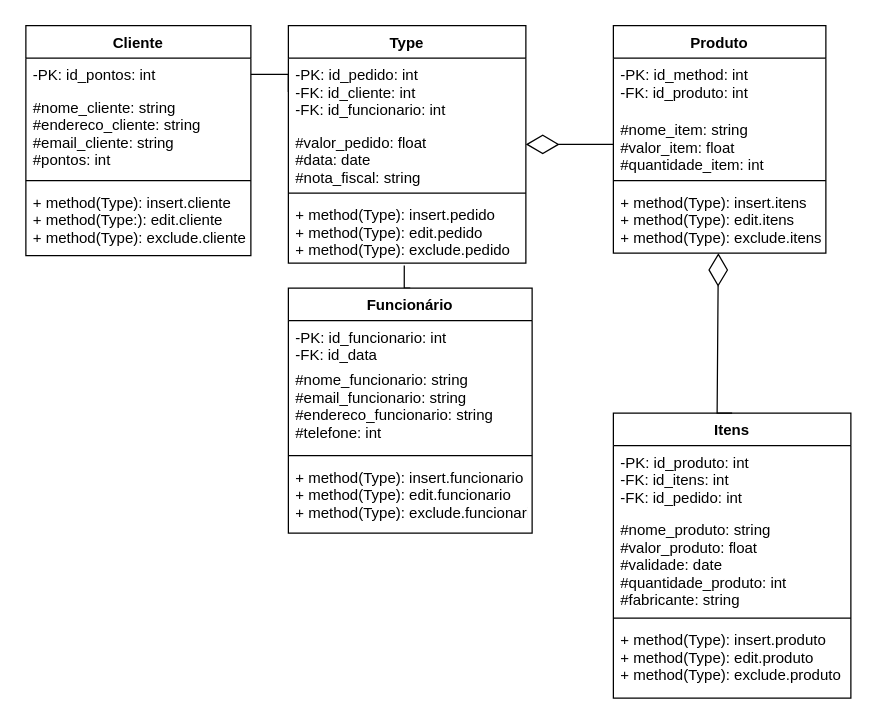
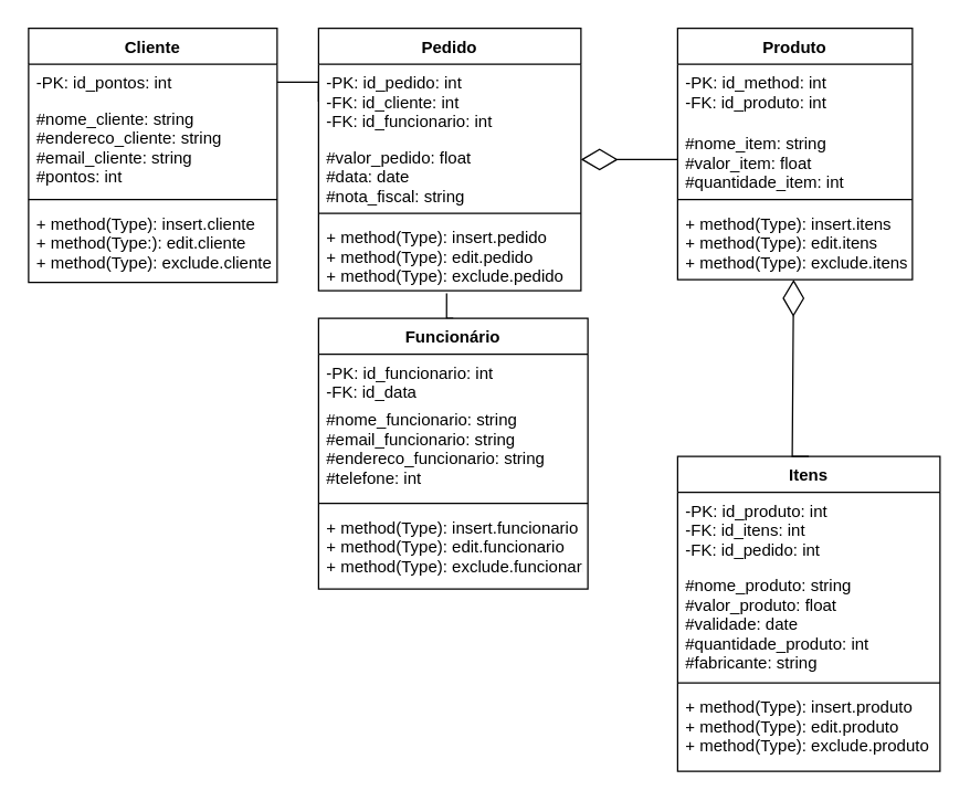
  <mxCell id="0" />
  <mxCell id="1" parent="0" />
  <mxCell id="2" value="Itens" style="swimlane;fontStyle=1;align=center;verticalAlign=top;childLayout=stackLayout;horizontal=1;startSize=26;horizontalStack=0;resizeParent=1;resizeParentMax=0;resizeLast=0;collapsible=1;marginBottom=0;" parent="1" vertex="1"><mxGeometry x="490" y="330" width="190" height="228" as="geometry"><mxRectangle x="150" y="630" width="100" height="26" as="alternateBounds" /></mxGeometry></mxCell>
  <mxCell id="3" value="-PK: id_produto: int&#10;-FK: id_itens: int&#10;-FK: id_pedido: int" style="text;strokeColor=none;fillColor=none;align=left;verticalAlign=top;spacingLeft=4;spacingRight=4;overflow=hidden;rotatable=0;points=[[0,0.5],[1,0.5]];portConstraint=eastwest;" parent="2" vertex="1"><mxGeometry y="26" width="190" height="54" as="geometry" /></mxCell>
  <mxCell id="4" value="#nome_produto: string&#10;#valor_produto: float&#10;#validade: date&#10;#quantidade_produto: int&#10;#fabricante: string" style="text;strokeColor=none;fillColor=none;align=left;verticalAlign=top;spacingLeft=4;spacingRight=4;overflow=hidden;rotatable=0;points=[[0,0.5],[1,0.5]];portConstraint=eastwest;" vertex="1" parent="2"><mxGeometry y="80" width="190" height="80" as="geometry" /></mxCell>
  <mxCell id="5" value="" style="line;strokeWidth=1;fillColor=none;align=left;verticalAlign=middle;spacingTop=-1;spacingLeft=3;spacingRight=3;rotatable=0;labelPosition=right;points=[];portConstraint=eastwest;" parent="2" vertex="1"><mxGeometry y="160" width="190" height="8" as="geometry" /></mxCell>
  <mxCell id="6" value="+ method(Type): insert.produto&#10;+ method(Type): edit.produto&#10;+ method(Type): exclude.produto" style="text;strokeColor=none;fillColor=none;align=left;verticalAlign=top;spacingLeft=4;spacingRight=4;overflow=hidden;rotatable=0;points=[[0,0.5],[1,0.5]];portConstraint=eastwest;fontSize=12;" parent="2" vertex="1"><mxGeometry y="168" width="190" height="60" as="geometry" /></mxCell>
  <mxCell id="7" style="edgeStyle=orthogonalEdgeStyle;rounded=0;orthogonalLoop=1;jettySize=auto;html=1;exitX=0.5;exitY=0;exitDx=0;exitDy=0;entryX=0.488;entryY=1.038;entryDx=0;entryDy=0;entryPerimeter=0;endArrow=none;endFill=0;" parent="1" source="8" target="17" edge="1"><mxGeometry relative="1" as="geometry" /></mxCell>
  <mxCell id="8" value="Funcionário" style="swimlane;fontStyle=1;align=center;verticalAlign=top;childLayout=stackLayout;horizontal=1;startSize=26;horizontalStack=0;resizeParent=1;resizeParentMax=0;resizeLast=0;collapsible=1;marginBottom=0;" parent="1" vertex="1"><mxGeometry x="230" y="230" width="195" height="196" as="geometry" /></mxCell>
  <mxCell id="9" value="-PK: id_funcionario: int&#10;-FK: id_data" style="text;strokeColor=none;fillColor=none;align=left;verticalAlign=top;spacingLeft=4;spacingRight=4;overflow=hidden;rotatable=0;points=[[0,0.5],[1,0.5]];portConstraint=eastwest;" parent="8" vertex="1"><mxGeometry y="26" width="195" height="34" as="geometry" /></mxCell>
  <mxCell id="10" value="#nome_funcionario: string&#10;#email_funcionario: string&#10;#endereco_funcionario: string&#10;#telefone: int" style="text;strokeColor=none;fillColor=none;align=left;verticalAlign=top;spacingLeft=4;spacingRight=4;overflow=hidden;rotatable=0;points=[[0,0.5],[1,0.5]];portConstraint=eastwest;" parent="8" vertex="1"><mxGeometry y="60" width="195" height="70" as="geometry" /></mxCell>
  <mxCell id="11" value="" style="line;strokeWidth=1;fillColor=none;align=left;verticalAlign=middle;spacingTop=-1;spacingLeft=3;spacingRight=3;rotatable=0;labelPosition=right;points=[];portConstraint=eastwest;" parent="8" vertex="1"><mxGeometry y="130" width="195" height="8" as="geometry" /></mxCell>
  <mxCell id="12" value="+ method(Type): insert.funcionario&#10;+ method(Type): edit.funcionario&#10;+ method(Type): exclude.funcionario" style="text;strokeColor=none;fillColor=none;align=left;verticalAlign=top;spacingLeft=4;spacingRight=4;overflow=hidden;rotatable=0;points=[[0,0.5],[1,0.5]];portConstraint=eastwest;" parent="8" vertex="1"><mxGeometry y="138" width="195" height="58" as="geometry" /></mxCell>
- <mxCell id="13" value="Type" style="swimlane;fontStyle=1;align=center;verticalAlign=top;childLayout=stackLayout;horizontal=1;startSize=26;horizontalStack=0;resizeParent=1;resizeParentMax=0;resizeLast=0;collapsible=1;marginBottom=0;" parent="1" vertex="1"><mxGeometry x="230" y="20" width="190" height="190" as="geometry" /></mxCell>
+ <mxCell id="13" value="Pedido" style="swimlane;fontStyle=1;align=center;verticalAlign=top;childLayout=stackLayout;horizontal=1;startSize=26;horizontalStack=0;resizeParent=1;resizeParentMax=0;resizeLast=0;collapsible=1;marginBottom=0;" parent="1" vertex="1"><mxGeometry x="230" y="20" width="190" height="190" as="geometry" /></mxCell>
  <mxCell id="14" value="-PK: id_pedido: int&#10;-FK: id_cliente: int&#10;-FK: id_funcionario: int" style="text;strokeColor=none;fillColor=none;align=left;verticalAlign=top;spacingLeft=4;spacingRight=4;overflow=hidden;rotatable=0;points=[[0,0.5],[1,0.5]];portConstraint=eastwest;" parent="13" vertex="1"><mxGeometry y="26" width="190" height="54" as="geometry" /></mxCell>
  <mxCell id="15" value="#valor_pedido: float&#10;#data: date&#10;#nota_fiscal: string" style="text;strokeColor=none;fillColor=none;align=left;verticalAlign=top;spacingLeft=4;spacingRight=4;overflow=hidden;rotatable=0;points=[[0,0.5],[1,0.5]];portConstraint=eastwest;" parent="13" vertex="1"><mxGeometry y="80" width="190" height="50" as="geometry" /></mxCell>
  <mxCell id="16" value="" style="line;strokeWidth=1;fillColor=none;align=left;verticalAlign=middle;spacingTop=-1;spacingLeft=3;spacingRight=3;rotatable=0;labelPosition=right;points=[];portConstraint=eastwest;" parent="13" vertex="1"><mxGeometry y="130" width="190" height="8" as="geometry" /></mxCell>
  <mxCell id="17" value="+ method(Type): insert.pedido&#10;+ method(Type): edit.pedido&#10;+ method(Type): exclude.pedido" style="text;strokeColor=none;fillColor=none;align=left;verticalAlign=top;spacingLeft=4;spacingRight=4;overflow=hidden;rotatable=0;points=[[0,0.5],[1,0.5]];portConstraint=eastwest;fontSize=12;" parent="13" vertex="1"><mxGeometry y="138" width="190" height="52" as="geometry" /></mxCell>
  <mxCell id="18" value="Produto" style="swimlane;fontStyle=1;align=center;verticalAlign=top;childLayout=stackLayout;horizontal=1;startSize=26;horizontalStack=0;resizeParent=1;resizeParentMax=0;resizeLast=0;collapsible=1;marginBottom=0;" parent="1" vertex="1"><mxGeometry x="490" y="20" width="170" height="182" as="geometry" /></mxCell>
  <mxCell id="19" value="-PK: id_method: int&#10;-FK: id_produto: int" style="text;strokeColor=none;fillColor=none;align=left;verticalAlign=top;spacingLeft=4;spacingRight=4;overflow=hidden;rotatable=0;points=[[0,0.5],[1,0.5]];portConstraint=eastwest;" parent="18" vertex="1"><mxGeometry y="26" width="170" height="44" as="geometry" /></mxCell>
  <mxCell id="20" value="#nome_item: string&#10;#valor_item: float&#10;#quantidade_item: int" style="text;strokeColor=none;fillColor=none;align=left;verticalAlign=top;spacingLeft=4;spacingRight=4;overflow=hidden;rotatable=0;points=[[0,0.5],[1,0.5]];portConstraint=eastwest;" parent="18" vertex="1"><mxGeometry y="70" width="170" height="50" as="geometry" /></mxCell>
  <mxCell id="21" value="" style="line;strokeWidth=1;fillColor=none;align=left;verticalAlign=middle;spacingTop=-1;spacingLeft=3;spacingRight=3;rotatable=0;labelPosition=right;points=[];portConstraint=eastwest;" parent="18" vertex="1"><mxGeometry y="120" width="170" height="8" as="geometry" /></mxCell>
  <mxCell id="22" value="+ method(Type): insert.itens&#10;+ method(Type): edit.itens&#10;+ method(Type): exclude.itens" style="text;strokeColor=none;fillColor=none;align=left;verticalAlign=top;spacingLeft=4;spacingRight=4;overflow=hidden;rotatable=0;points=[[0,0.5],[1,0.5]];portConstraint=eastwest;" parent="18" vertex="1"><mxGeometry y="128" width="170" height="54" as="geometry" /></mxCell>
  <mxCell id="23" value="Cliente" style="swimlane;fontStyle=1;align=center;verticalAlign=top;childLayout=stackLayout;horizontal=1;startSize=26;horizontalStack=0;resizeParent=1;resizeParentMax=0;resizeLast=0;collapsible=1;marginBottom=0;" parent="1" vertex="1"><mxGeometry x="20" y="20" width="180" height="184" as="geometry" /></mxCell>
  <mxCell id="24" value="-PK: id_pontos: int" style="text;strokeColor=none;fillColor=none;align=left;verticalAlign=top;spacingLeft=4;spacingRight=4;overflow=hidden;rotatable=0;points=[[0,0.5],[1,0.5]];portConstraint=eastwest;" parent="23" vertex="1"><mxGeometry y="26" width="180" height="26" as="geometry" /></mxCell>
  <mxCell id="25" value="#nome_cliente: string&#10;#endereco_cliente: string&#10;#email_cliente: string&#10;#pontos: int" style="text;strokeColor=none;fillColor=none;align=left;verticalAlign=top;spacingLeft=4;spacingRight=4;overflow=hidden;rotatable=0;points=[[0,0.5],[1,0.5]];portConstraint=eastwest;" vertex="1" parent="23"><mxGeometry y="52" width="180" height="68" as="geometry" /></mxCell>
  <mxCell id="26" value="" style="line;strokeWidth=1;fillColor=none;align=left;verticalAlign=middle;spacingTop=-1;spacingLeft=3;spacingRight=3;rotatable=0;labelPosition=right;points=[];portConstraint=eastwest;" parent="23" vertex="1"><mxGeometry y="120" width="180" height="8" as="geometry" /></mxCell>
  <mxCell id="27" value="+ method(Type): insert.cliente&#10;+ method(Type:): edit.cliente&#10;+ method(Type): exclude.cliente" style="text;strokeColor=none;fillColor=none;align=left;verticalAlign=top;spacingLeft=4;spacingRight=4;overflow=hidden;rotatable=0;points=[[0,0.5],[1,0.5]];portConstraint=eastwest;fontSize=12;" parent="23" vertex="1"><mxGeometry y="128" width="180" height="56" as="geometry" /></mxCell>
  <mxCell id="28" style="edgeStyle=orthogonalEdgeStyle;rounded=0;orthogonalLoop=1;jettySize=auto;html=1;exitX=1;exitY=0.5;exitDx=0;exitDy=0;entryX=0;entryY=0.5;entryDx=0;entryDy=0;endArrow=none;endFill=0;" parent="1" source="24" target="14" edge="1"><mxGeometry relative="1" as="geometry" /></mxCell>
  <mxCell id="29" value="" style="endArrow=diamondThin;endFill=0;endSize=24;html=1;rounded=0;edgeStyle=orthogonalEdgeStyle;exitX=0;exitY=0.5;exitDx=0;exitDy=0;" parent="1" source="20" edge="1"><mxGeometry width="160" relative="1" as="geometry"><mxPoint x="490" y="115" as="sourcePoint" /><mxPoint x="420" y="115" as="targetPoint" /></mxGeometry></mxCell>
  <mxCell id="30" value="" style="endArrow=diamondThin;endFill=0;endSize=24;html=1;rounded=0;edgeStyle=orthogonalEdgeStyle;exitX=0.5;exitY=0;exitDx=0;exitDy=0;entryX=0.494;entryY=1;entryDx=0;entryDy=0;entryPerimeter=0;" edge="1" parent="1" source="2" target="22"><mxGeometry width="160" relative="1" as="geometry"><mxPoint x="490" y="110" as="sourcePoint" /><mxPoint x="573" y="250" as="targetPoint" /><Array as="points"><mxPoint x="573" y="330" /></Array></mxGeometry></mxCell>
